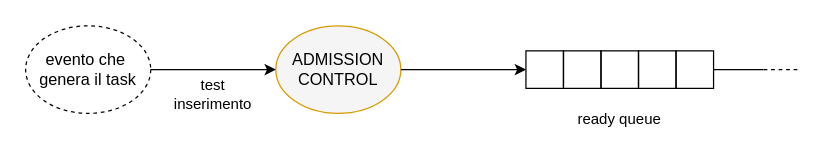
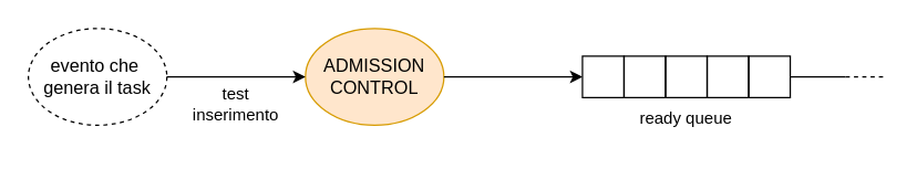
  <mxCell id="0" />
  <mxCell id="1" parent="0" />
- <mxCell id="2" value="&lt;span class=&quot;custom-cursor-default-hover&quot; style=&quot;font-size: 13px;&quot;&gt;ADMISSION&lt;/span&gt;&lt;div&gt;&lt;span class=&quot;custom-cursor-default-hover&quot; style=&quot;font-size: 13px;&quot;&gt;CONTROL&lt;/span&gt;&lt;/div&gt;" style="ellipse;whiteSpace=wrap;html=1;fillColor=#f5f5f5;strokeColor=#d79b00;" vertex="1" parent="1"><mxGeometry x="220" y="20" width="100" height="70" as="geometry" /></mxCell>
+ <mxCell id="2" value="&lt;span class=&quot;custom-cursor-default-hover&quot; style=&quot;font-size: 13px;&quot;&gt;ADMISSION&lt;/span&gt;&lt;div&gt;&lt;span class=&quot;custom-cursor-default-hover&quot; style=&quot;font-size: 13px;&quot;&gt;CONTROL&lt;/span&gt;&lt;/div&gt;" style="ellipse;whiteSpace=wrap;html=1;fillColor=#ffe6cc;strokeColor=#d79b00;" vertex="1" parent="1"><mxGeometry x="220" y="20" width="100" height="70" as="geometry" /></mxCell>
  <mxCell id="3" value="" style="whiteSpace=wrap;html=1;aspect=fixed;fillColor=none;" vertex="1" parent="1"><mxGeometry x="420" y="40" width="30" height="30" as="geometry" /></mxCell>
  <mxCell id="4" value="" style="whiteSpace=wrap;html=1;aspect=fixed;fillColor=none;" vertex="1" parent="1"><mxGeometry x="450" y="40" width="30" height="30" as="geometry" /></mxCell>
  <mxCell id="5" value="" style="whiteSpace=wrap;html=1;aspect=fixed;fillColor=none;" vertex="1" parent="1"><mxGeometry x="480" y="40" width="30" height="30" as="geometry" /></mxCell>
  <mxCell id="6" value="" style="whiteSpace=wrap;html=1;aspect=fixed;fillColor=none;" vertex="1" parent="1"><mxGeometry x="510" y="40" width="30" height="30" as="geometry" /></mxCell>
  <mxCell id="7" style="edgeStyle=orthogonalEdgeStyle;rounded=0;orthogonalLoop=1;jettySize=auto;html=1;endArrow=none;endFill=0;" edge="1" parent="1" source="8"><mxGeometry relative="1" as="geometry"><mxPoint x="610" y="55" as="targetPoint" /></mxGeometry></mxCell>
  <mxCell id="8" value="" style="whiteSpace=wrap;html=1;aspect=fixed;fillColor=none;" vertex="1" parent="1"><mxGeometry x="540" y="40" width="30" height="30" as="geometry" /></mxCell>
- <mxCell id="9" value="ready queue" style="text;html=1;align=center;verticalAlign=middle;whiteSpace=wrap;rounded=0;fillColor=none;" vertex="1" parent="1"><mxGeometry x="455" y="80" width="80" height="30" as="geometry" /></mxCell>
+ <mxCell id="9" value="ready queue" style="text;html=1;align=center;verticalAlign=middle;whiteSpace=wrap;rounded=0;fillColor=none;" vertex="1" parent="1"><mxGeometry x="455" y="70" width="80" height="30" as="geometry" /></mxCell>
  <mxCell id="10" value="" style="endArrow=classic;html=1;rounded=0;entryX=0;entryY=0.5;entryDx=0;entryDy=0;exitX=1;exitY=0.5;exitDx=0;exitDy=0;fillColor=none;" edge="1" parent="1" source="2" target="3"><mxGeometry width="50" height="50" relative="1" as="geometry"><mxPoint x="380" y="115" as="sourcePoint" /><mxPoint x="430" y="65" as="targetPoint" /></mxGeometry></mxCell>
  <mxCell id="11" value="" style="endArrow=none;dashed=1;html=1;rounded=0;" edge="1" parent="1"><mxGeometry width="50" height="50" relative="1" as="geometry"><mxPoint x="610" y="55" as="sourcePoint" /><mxPoint x="640" y="55" as="targetPoint" /></mxGeometry></mxCell>
  <mxCell id="12" value="&lt;font class=&quot;custom-cursor-default-hover&quot; style=&quot;font-size: 13px;&quot;&gt;evento che&amp;nbsp;&lt;/font&gt;&lt;div&gt;&lt;font class=&quot;custom-cursor-default-hover&quot; style=&quot;font-size: 13px;&quot;&gt;genera il task&lt;/font&gt;&lt;/div&gt;" style="ellipse;whiteSpace=wrap;html=1;fillColor=none;dashed=1;" vertex="1" parent="1"><mxGeometry x="20" y="20" width="100" height="70" as="geometry" /></mxCell>
  <mxCell id="13" value="" style="endArrow=classic;html=1;rounded=0;entryX=0;entryY=0.5;entryDx=0;entryDy=0;exitX=1;exitY=0.5;exitDx=0;exitDy=0;fillColor=none;" edge="1" parent="1" source="12"><mxGeometry width="50" height="50" relative="1" as="geometry"><mxPoint x="180" y="115" as="sourcePoint" /><mxPoint x="220" y="55" as="targetPoint" /></mxGeometry></mxCell>
  <mxCell id="14" value="&lt;font style=&quot;font-size: 12px;&quot;&gt;test inserimento&lt;/font&gt;" style="text;html=1;align=center;verticalAlign=middle;whiteSpace=wrap;rounded=0;fillColor=none;" vertex="1" parent="1"><mxGeometry x="130" y="60" width="80" height="30" as="geometry" /></mxCell>
